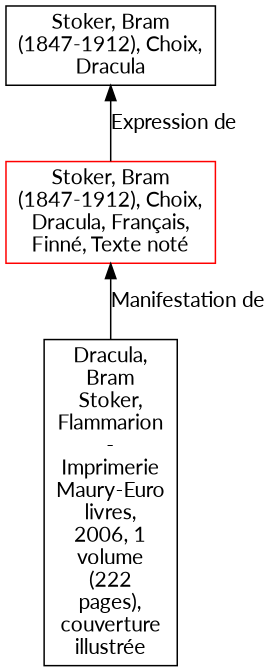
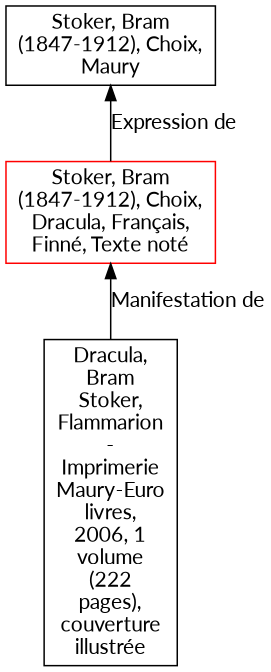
  digraph {
    rankdir=BT
    fontname=Lato
    node [align=left shape=rect fontname=Lato]
    edge [fontname=Lato]
    n1 [color=red label="Stoker, Bram\n(1847-1912), Choix,\nDracula, Français,\nFinné, Texte noté"]
-   n2 [label="Stoker, Bram\n(1847-1912), Choix,\nDracula"]
+   n2 [label="Stoker, Bram\n(1847-1912), Choix,\nMaury"]
    n3 [label="Dracula,\nBram\nStoker,\nFlammarion\n-\nImprimerie\nMaury-Euro\nlivres,\n2006, 1\nvolume\n(222\npages),\ncouverture\nillustrée"]
    n1 -> n2 [label="Expression de"]
    n3 -> n1 [label="Manifestation de"]
  }
